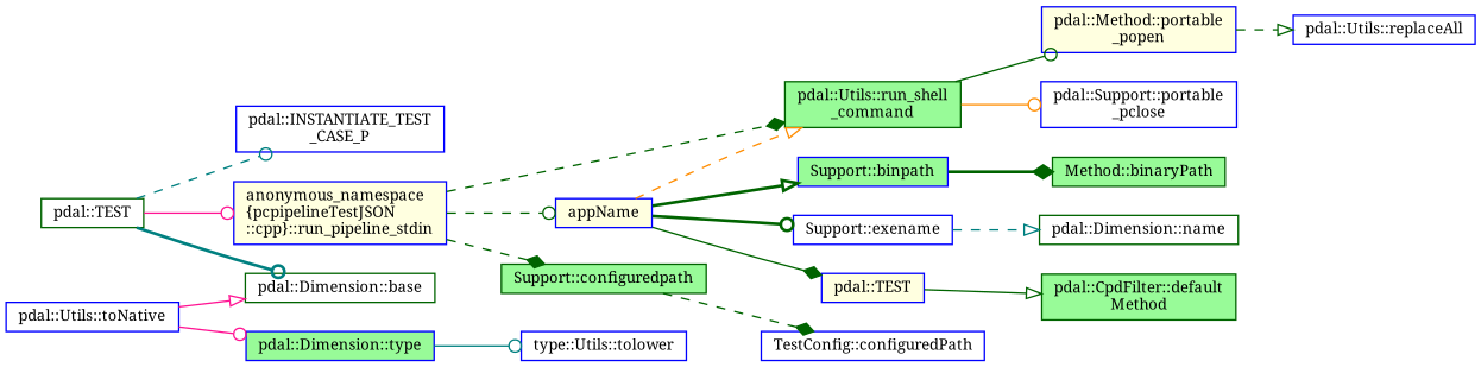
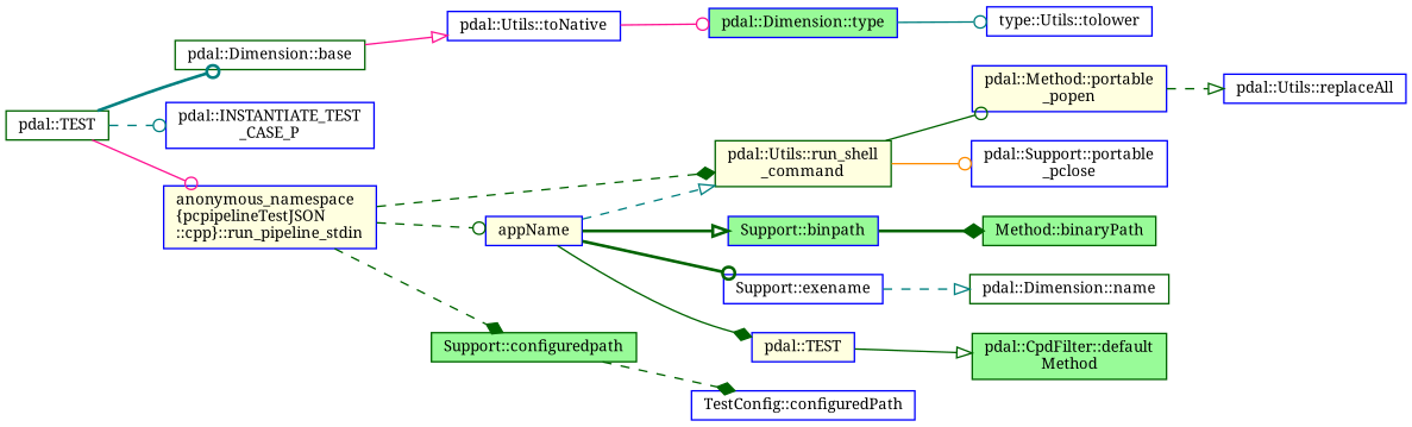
  digraph {
    fontname="Noto Serif"
    rankdir=LR
    node [color=blue fillcolor=white fontname="Noto Serif" fontsize=10 shape=record style=filled]
    edge [arrowhead=odot color=darkgreen fontname="Noto Serif" fontsize=10 labelfontname=Helvetica labelfontsize=10 style=dashed]
    n1 [color=darkgreen fontcolor=black height=0.2 label="pdal::TEST" width=0.4]
    n2 [color=darkgreen height=0.2 label="pdal::Dimension::base" width=0.4]
    n3 [height=0.2 label="pdal::INSTANTIATE_TEST\l_CASE_P" width=0.4]
    n4 [fillcolor=lightyellow height=0.2 label="anonymous_namespace\l\{pcpipelineTestJSON\l::cpp\}::run_pipeline_stdin" width=0.4]
    n5 [height=0.2 label="pdal::Utils::toNative" width=0.4]
    n6 [fillcolor=lightyellow height=0.2 label=appName width=0.4]
-   n7 [color=darkgreen fillcolor=palegreen height=0.2 label="pdal::Utils::run_shell\l_command" width=0.4]
+   n7 [color=darkgreen fillcolor=lightyellow height=0.2 label="pdal::Utils::run_shell\l_command" width=0.4]
    n8 [color=darkgreen fillcolor=palegreen height=0.2 label="Support::configuredpath" width=0.4]
    n9 [fillcolor=palegreen height=0.2 label="pdal::Dimension::type" width=0.4]
    n10 [height=0.2 label="type::Utils::tolower" width=0.4]
    n11 [fillcolor=palegreen height=0.2 label="Support::binpath" width=0.4]
    n12 [height=0.2 label="Support::exename" width=0.4]
    n13 [fillcolor=lightyellow height=0.2 label="pdal::TEST" width=0.4]
    n14 [fillcolor=lightyellow height=0.2 label="pdal::Method::portable\l_popen" width=0.4]
    n15 [height=0.2 label="pdal::Support::portable\l_pclose" width=0.4]
    n16 [height=0.2 label="TestConfig::configuredPath" width=0.4]
    n17 [color=darkgreen fillcolor=palegreen height=0.2 label="Method::binaryPath" width=0.4]
    n18 [color=darkgreen height=0.2 label="pdal::Dimension::name" width=0.4]
    n19 [color=darkgreen fillcolor=palegreen height=0.2 label="pdal::CpdFilter::default\lMethod" width=0.4]
    n20 [height=0.2 label="pdal::Utils::replaceAll" width=0.4]
    n1 -> n2 [color=teal style=bold]
    n1 -> n3 [color=teal]
    n1 -> n4 [color=deeppink style=solid]
-   n5 -> n2 [arrowhead=onormal color=deeppink style=solid]
+   n2 -> n5 [arrowhead=onormal color=deeppink style=solid]
    n4 -> n6
    n4 -> n7 [arrowhead=diamond]
    n4 -> n8 [arrowhead=diamond]
    n5 -> n9 [color=deeppink style=solid]
-   n6 -> n7 [arrowhead=onormal color=darkorange]
+   n6 -> n7 [arrowhead=onormal color=teal]
    n6 -> n11 [arrowhead=onormal style=bold]
    n6 -> n12 [style=bold]
    n6 -> n13 [arrowhead=diamond style=solid]
    n7 -> n14 [style=solid]
    n7 -> n15 [color=darkorange style=solid]
    n8 -> n16 [arrowhead=diamond]
    n9 -> n10 [color=teal style=solid]
    n11 -> n17 [arrowhead=diamond style=bold]
    n12 -> n18 [arrowhead=onormal color=teal]
    n13 -> n19 [arrowhead=onormal style=solid]
    n14 -> n20 [arrowhead=onormal]
  }
